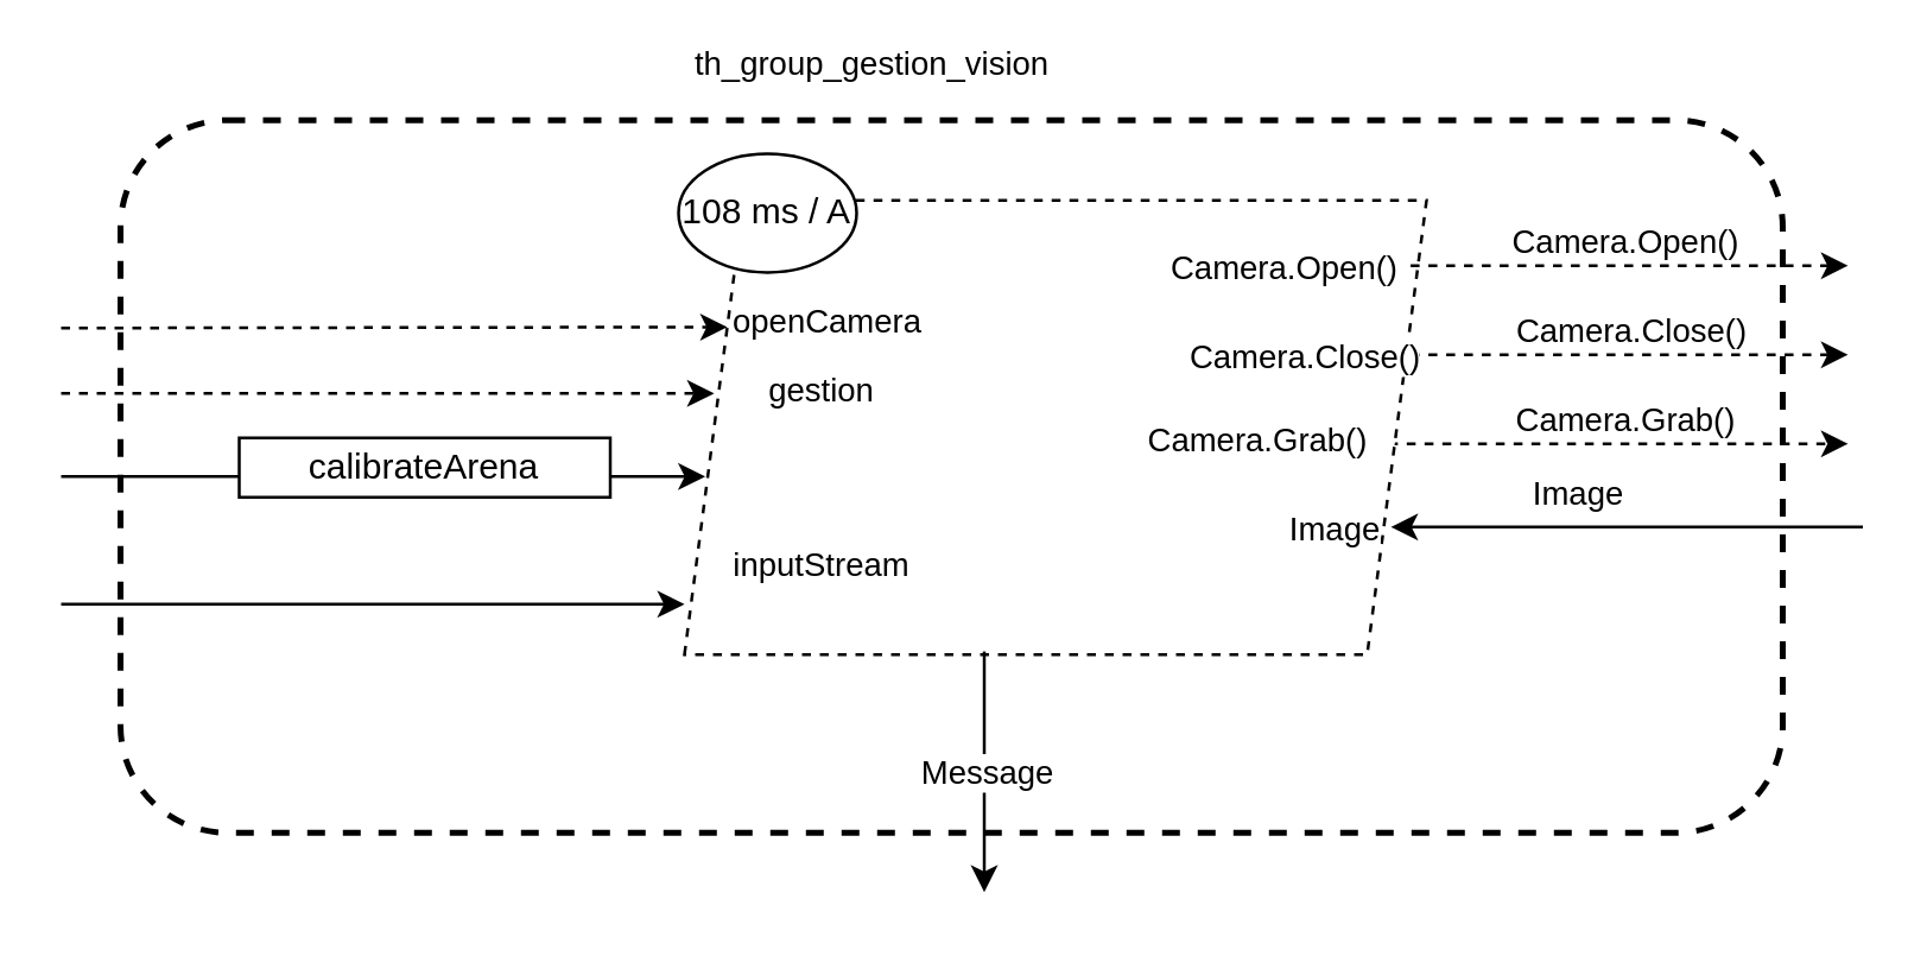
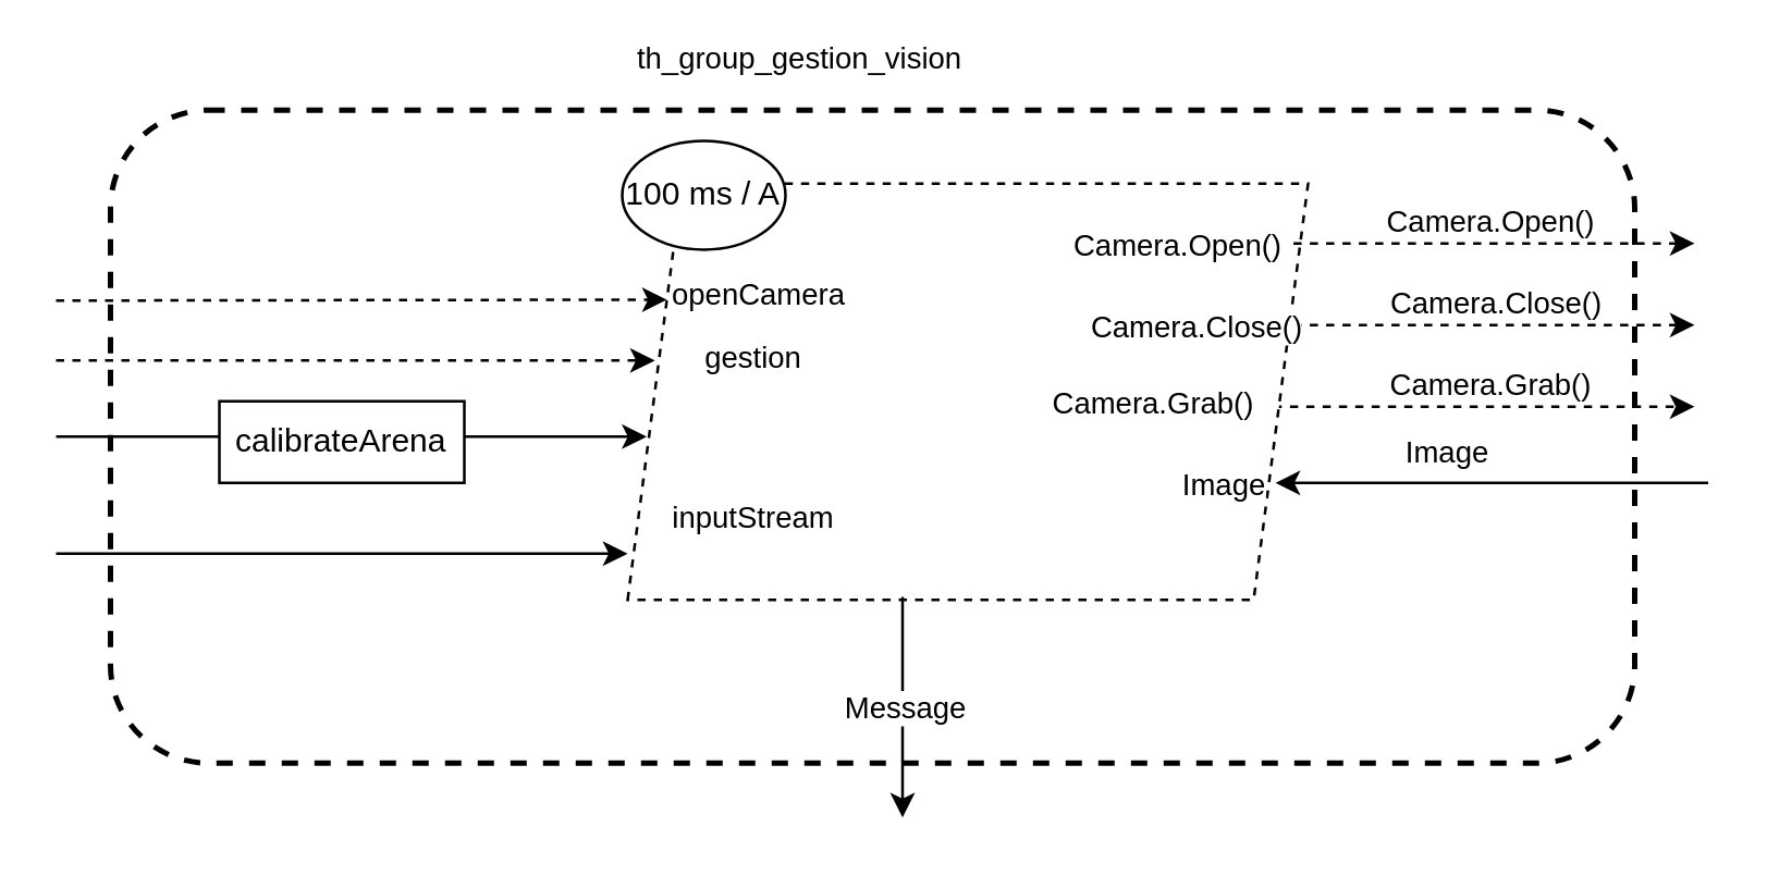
  <mxCell id="0" />
  <mxCell id="1" parent="0" />
  <mxCell id="2" style="edgeStyle=orthogonalEdgeStyle;rounded=0;orthogonalLoop=1;jettySize=auto;html=1;strokeColor=default;dashed=1;" edge="1" parent="1"><mxGeometry relative="1" as="geometry"><mxPoint x="622" y="149" as="targetPoint" /><Array as="points"><mxPoint x="502" y="149" /><mxPoint x="502" y="149" /></Array><mxPoint x="461.326" y="149" as="sourcePoint" /></mxGeometry></mxCell>
  <mxCell id="3" value="" style="shape=parallelogram;perimeter=parallelogramPerimeter;whiteSpace=wrap;html=1;fixedSize=1;dashed=1;" vertex="1" parent="1"><mxGeometry x="230" y="67" width="250" height="153" as="geometry" /></mxCell>
  <mxCell id="4" style="rounded=0;orthogonalLoop=1;jettySize=auto;html=1;startArrow=classic;startFill=1;endArrow=none;endFill=0;strokeColor=#000000;strokeWidth=1;exitX=0.028;exitY=0.608;exitDx=0;exitDy=0;exitPerimeter=0;" edge="1" parent="1" source="3"><mxGeometry relative="1" as="geometry"><mxPoint x="20" y="160" as="targetPoint" /><mxPoint x="240" y="160" as="sourcePoint" /></mxGeometry></mxCell>
  <mxCell id="5" style="rounded=0;orthogonalLoop=1;jettySize=auto;html=1;startArrow=classic;startFill=1;endArrow=none;endFill=0;strokeColor=#000000;strokeWidth=1;dashed=1;" edge="1" parent="1"><mxGeometry relative="1" as="geometry"><mxPoint x="472" y="89" as="targetPoint" /><mxPoint x="622" y="89" as="sourcePoint" /></mxGeometry></mxCell>
  <mxCell id="6" value="Camera.Open()" style="edgeLabel;html=1;align=center;verticalAlign=middle;resizable=0;points=[];" vertex="1" connectable="0" parent="5"><mxGeometry x="0.569" y="-4" relative="1" as="geometry"><mxPoint x="-73" y="4" as="offset" /></mxGeometry></mxCell>
  <mxCell id="7" style="rounded=0;orthogonalLoop=1;jettySize=auto;html=1;startArrow=classic;startFill=1;endArrow=none;endFill=0;strokeColor=#000000;strokeWidth=1;dashed=1;" edge="1" parent="1"><mxGeometry relative="1" as="geometry"><mxPoint x="472" y="119" as="targetPoint" /><mxPoint x="622" y="119" as="sourcePoint" /></mxGeometry></mxCell>
  <mxCell id="8" value="Camera.Close()" style="edgeLabel;html=1;align=center;verticalAlign=middle;resizable=0;points=[];" vertex="1" connectable="0" parent="7"><mxGeometry x="0.569" y="-4" relative="1" as="geometry"><mxPoint x="-66" y="4" as="offset" /></mxGeometry></mxCell>
  <mxCell id="9" style="rounded=0;orthogonalLoop=1;jettySize=auto;html=1;entryX=0;entryY=0.25;entryDx=0;entryDy=0;dashed=1;strokeColor=default;" edge="1" parent="1" target="3"><mxGeometry relative="1" as="geometry"><mxPoint x="20" y="110" as="sourcePoint" /></mxGeometry></mxCell>
  <mxCell id="10" value="th_group_gestion_vision" style="edgeLabel;html=1;align=center;verticalAlign=middle;resizable=0;points=[];" vertex="1" connectable="0" parent="1"><mxGeometry x="300" y="20" as="geometry"><mxPoint x="-8" as="offset" /></mxGeometry></mxCell>
  <mxCell id="11" value="openCamera" style="edgeLabel;html=1;align=center;verticalAlign=middle;resizable=0;points=[];" vertex="1" connectable="0" parent="1"><mxGeometry x="282" y="100" as="geometry"><mxPoint x="-5" y="7" as="offset" /></mxGeometry></mxCell>
  <mxCell id="12" value="inputStream" style="edgeLabel;html=1;align=center;verticalAlign=middle;resizable=0;points=[];" vertex="1" connectable="0" parent="1"><mxGeometry x="275" y="189" as="geometry" /></mxCell>
- <mxCell id="13" value="108 ms / A" style="ellipse;whiteSpace=wrap;html=1;" vertex="1" parent="1"><mxGeometry x="228" y="51.25" width="60" height="40" as="geometry" /></mxCell>
+ <mxCell id="13" value="100 ms / A" style="ellipse;whiteSpace=wrap;html=1;" vertex="1" parent="1"><mxGeometry x="228" y="51.25" width="60" height="40" as="geometry" /></mxCell>
  <mxCell id="14" value="Camera.Open()" style="edgeLabel;html=1;align=center;verticalAlign=middle;resizable=0;points=[];" vertex="1" connectable="0" parent="1"><mxGeometry x="546.997" y="80" as="geometry" /></mxCell>
  <mxCell id="15" value="Camera.Close()" style="edgeLabel;html=1;align=center;verticalAlign=middle;resizable=0;points=[];" vertex="1" connectable="0" parent="1"><mxGeometry x="548.996" y="110" as="geometry" /></mxCell>
  <mxCell id="16" value="Camera.Grab()" style="edgeLabel;html=1;align=center;verticalAlign=middle;resizable=0;points=[];" vertex="1" connectable="0" parent="1"><mxGeometry x="422.997" y="147" as="geometry" /></mxCell>
  <mxCell id="17" value="Camera.Grab()" style="edgeLabel;html=1;align=center;verticalAlign=middle;resizable=0;points=[];" vertex="1" connectable="0" parent="1"><mxGeometry x="546.997" y="140" as="geometry" /></mxCell>
  <mxCell id="18" style="edgeStyle=orthogonalEdgeStyle;rounded=0;orthogonalLoop=1;jettySize=auto;html=1;strokeColor=default;strokeWidth=1;startArrow=classic;startFill=1;endArrow=none;endFill=0;" edge="1" parent="1"><mxGeometry relative="1" as="geometry"><mxPoint x="627" y="177" as="targetPoint" /><Array as="points"><mxPoint x="597" y="177" /></Array><mxPoint x="468" y="177" as="sourcePoint" /></mxGeometry></mxCell>
  <mxCell id="19" value="Image" style="edgeLabel;html=1;align=center;verticalAlign=middle;resizable=0;points=[];" vertex="1" connectable="0" parent="18"><mxGeometry x="-0.33" y="-1" relative="1" as="geometry"><mxPoint x="9" y="-13" as="offset" /></mxGeometry></mxCell>
  <mxCell id="20" value="Image" style="edgeLabel;html=1;align=center;verticalAlign=middle;resizable=0;points=[];" vertex="1" connectable="0" parent="18"><mxGeometry x="-0.673" y="-2" relative="1" as="geometry"><mxPoint x="-46" y="-2" as="offset" /></mxGeometry></mxCell>
  <mxCell id="21" style="rounded=0;orthogonalLoop=1;jettySize=auto;html=1;startArrow=classic;startFill=1;endArrow=none;endFill=0;strokeColor=#000000;strokeWidth=1;exitX=0;exitY=0.889;exitDx=0;exitDy=0;exitPerimeter=0;" edge="1" parent="1" source="3"><mxGeometry relative="1" as="geometry"><mxPoint x="20" y="203" as="targetPoint" /><mxPoint x="275" y="280" as="sourcePoint" /></mxGeometry></mxCell>
  <mxCell id="22" style="rounded=0;orthogonalLoop=1;jettySize=auto;html=1;startArrow=none;startFill=0;endArrow=classic;endFill=1;strokeColor=#000000;strokeWidth=1;exitX=0.404;exitY=0.993;exitDx=0;exitDy=0;exitPerimeter=0;" edge="1" parent="1" source="3"><mxGeometry relative="1" as="geometry"><mxPoint x="331" y="300" as="targetPoint" /><mxPoint x="331" y="220" as="sourcePoint" /></mxGeometry></mxCell>
  <mxCell id="23" value="Message" style="edgeLabel;html=1;align=center;verticalAlign=middle;resizable=0;points=[];" vertex="1" connectable="0" parent="22"><mxGeometry x="-0.382" relative="1" as="geometry"><mxPoint y="16" as="offset" /></mxGeometry></mxCell>
  <mxCell id="24" style="rounded=0;orthogonalLoop=1;jettySize=auto;html=1;entryX=0.04;entryY=0.425;entryDx=0;entryDy=0;dashed=1;strokeColor=default;entryPerimeter=0;" edge="1" parent="1" target="3"><mxGeometry relative="1" as="geometry"><mxPoint x="20" y="132" as="sourcePoint" /><mxPoint x="238.423" y="139.003" as="targetPoint" /></mxGeometry></mxCell>
  <mxCell id="25" value="gestion" style="edgeLabel;html=1;align=center;verticalAlign=middle;resizable=0;points=[];" vertex="1" connectable="0" parent="1"><mxGeometry x="280" y="123" as="geometry"><mxPoint x="-5" y="7" as="offset" /></mxGeometry></mxCell>
- <mxCell id="26" value="calibrateArena" style="rounded=0;whiteSpace=wrap;html=1;" vertex="1" parent="1"><mxGeometry x="80" y="147" width="125" height="20" as="geometry" /></mxCell>
+ <mxCell id="26" value="calibrateArena" style="rounded=0;whiteSpace=wrap;html=1;" vertex="1" parent="1"><mxGeometry x="80" y="147" width="90" height="30" as="geometry" /></mxCell>
  <mxCell id="27" value="" style="rounded=1;whiteSpace=wrap;html=1;dashed=1;strokeWidth=2;fillColor=none;" vertex="1" parent="1"><mxGeometry x="40" y="40" width="560" height="240" as="geometry" /></mxCell>
